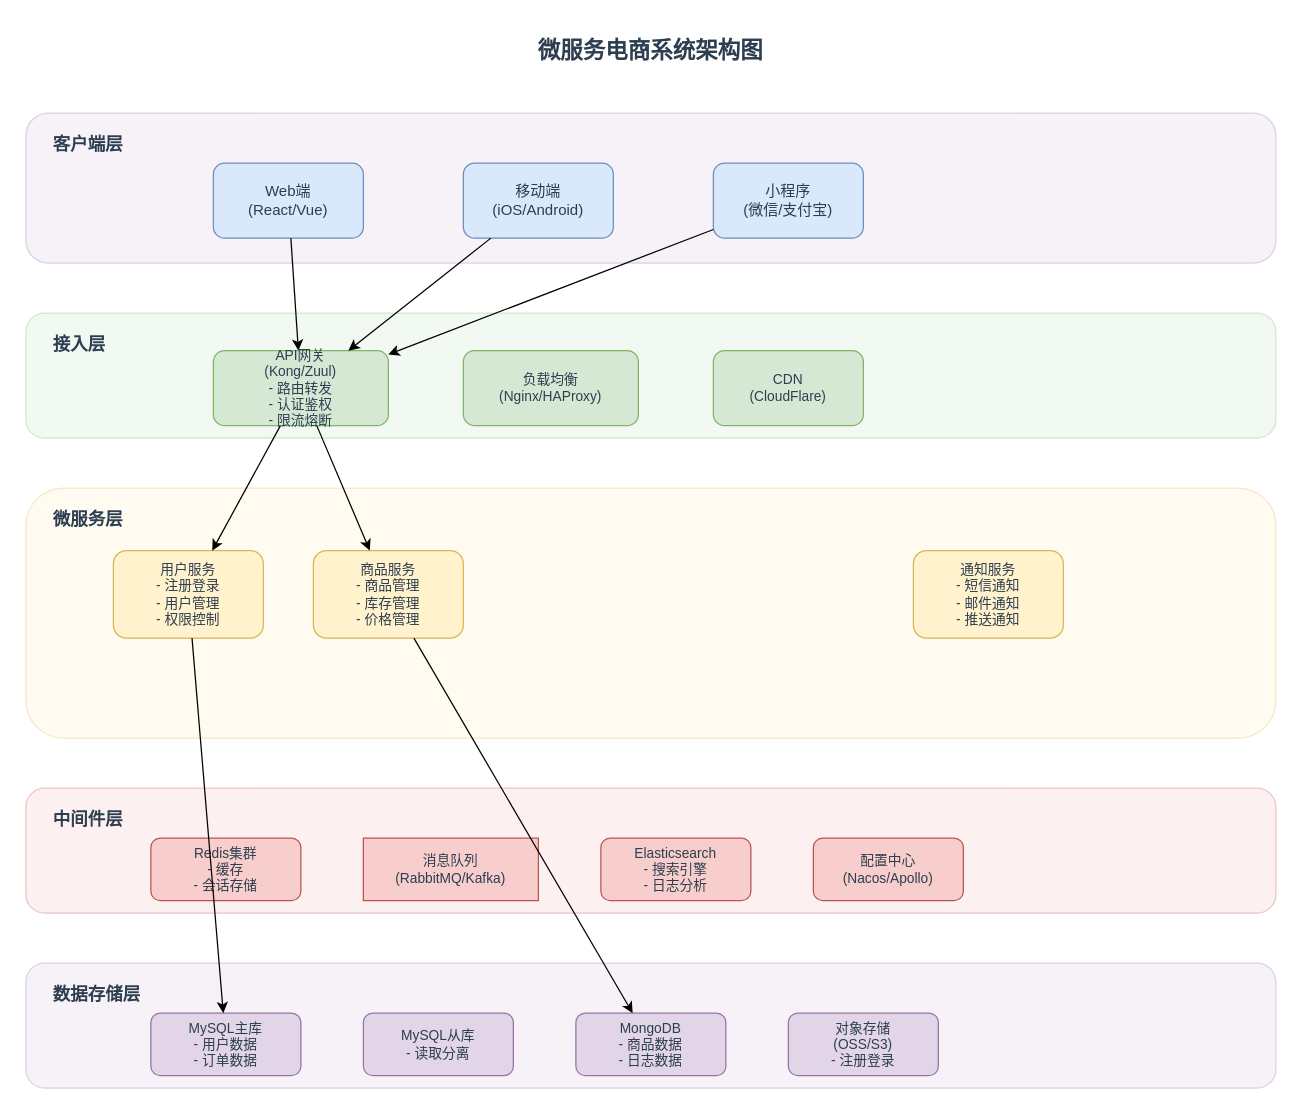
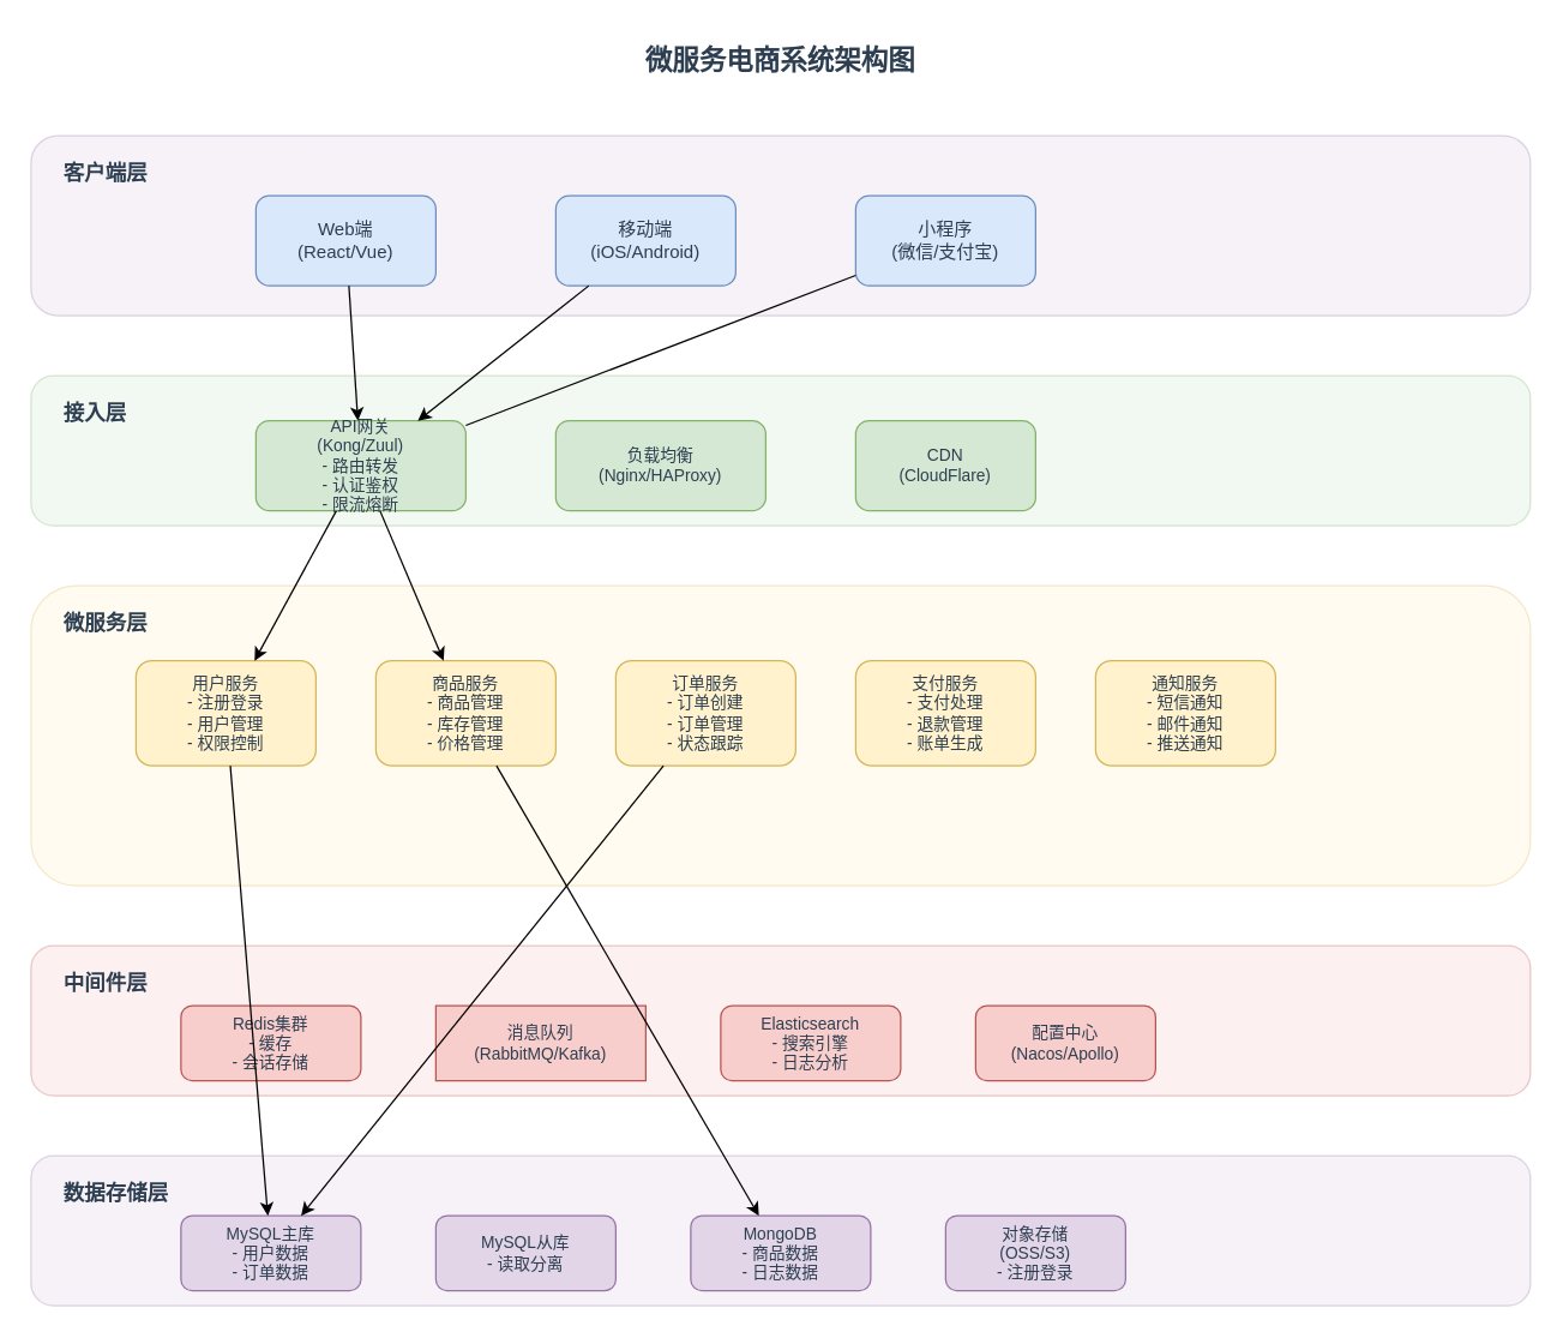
  <mxCell id="0" />
  <mxCell id="1" parent="0" />
  <mxCell id="2" value="微服务电商系统架构图" style="text;html=1;strokeColor=none;fillColor=none;align=center;verticalAlign=middle;whiteSpace=wrap;rounded=0;fontSize=18;fontStyle=1;fontColor=#2c3e50;" vertex="1" parent="1"><mxGeometry x="370" y="20" width="300" height="40" as="geometry" /></mxCell>
  <mxCell id="3" value="" style="rounded=1;whiteSpace=wrap;html=1;fillColor=#e1d5e7;strokeColor=#9673a6;opacity=30;" vertex="1" parent="1"><mxGeometry x="20" y="90" width="1000" height="120" as="geometry" /></mxCell>
  <mxCell id="4" value="客户端层" style="text;html=1;strokeColor=none;fillColor=none;align=left;verticalAlign=top;whiteSpace=wrap;rounded=0;fontSize=14;fontStyle=1;fontColor=#2c3e50;" vertex="1" parent="1"><mxGeometry x="40" y="100" width="100" height="30" as="geometry" /></mxCell>
  <mxCell id="5" value="Web端&lt;br/&gt;(React/Vue)" style="rounded=1;whiteSpace=wrap;html=1;fillColor=#dae8fc;strokeColor=#6c8ebf;fontSize=12;fontColor=#2c3e50;" vertex="1" parent="1"><mxGeometry x="170" y="130" width="120" height="60" as="geometry" /></mxCell>
  <mxCell id="6" value="移动端&lt;br/&gt;(iOS/Android)" style="rounded=1;whiteSpace=wrap;html=1;fillColor=#dae8fc;strokeColor=#6c8ebf;fontSize=12;fontColor=#2c3e50;" vertex="1" parent="1"><mxGeometry x="370" y="130" width="120" height="60" as="geometry" /></mxCell>
  <mxCell id="7" value="小程序&lt;br/&gt;(微信/支付宝)" style="rounded=1;whiteSpace=wrap;html=1;fillColor=#dae8fc;strokeColor=#6c8ebf;fontSize=12;fontColor=#2c3e50;" vertex="1" parent="1"><mxGeometry x="570" y="130" width="120" height="60" as="geometry" /></mxCell>
  <mxCell id="8" value="" style="rounded=1;whiteSpace=wrap;html=1;fillColor=#d5e8d4;strokeColor=#82b366;opacity=30;" vertex="1" parent="1"><mxGeometry x="20" y="250" width="1000" height="100" as="geometry" /></mxCell>
  <mxCell id="9" value="接入层" style="text;html=1;strokeColor=none;fillColor=none;align=left;verticalAlign=top;whiteSpace=wrap;rounded=0;fontSize=14;fontStyle=1;fontColor=#2c3e50;" vertex="1" parent="1"><mxGeometry x="40" y="260" width="100" height="30" as="geometry" /></mxCell>
  <mxCell id="10" value="API网关&lt;br/&gt;(Kong/Zuul)&lt;br/&gt;- 路由转发&lt;br/&gt;- 认证鉴权&lt;br/&gt;- 限流熔断" style="rounded=1;whiteSpace=wrap;html=1;fillColor=#d5e8d4;strokeColor=#82b366;fontSize=11;fontColor=#2c3e50;" vertex="1" parent="1"><mxGeometry x="170" y="280" width="140" height="60" as="geometry" /></mxCell>
  <mxCell id="11" value="负载均衡&lt;br/&gt;(Nginx/HAProxy)" style="rounded=1;whiteSpace=wrap;html=1;fillColor=#d5e8d4;strokeColor=#82b366;fontSize=11;fontColor=#2c3e50;" vertex="1" parent="1"><mxGeometry x="370" y="280" width="140" height="60" as="geometry" /></mxCell>
  <mxCell id="12" value="CDN&lt;br/&gt;(CloudFlare)" style="rounded=1;whiteSpace=wrap;html=1;fillColor=#d5e8d4;strokeColor=#82b366;fontSize=11;fontColor=#2c3e50;" vertex="1" parent="1"><mxGeometry x="570" y="280" width="120" height="60" as="geometry" /></mxCell>
  <mxCell id="13" value="" style="rounded=1;whiteSpace=wrap;html=1;fillColor=#fff2cc;strokeColor=#d6b656;opacity=30;" vertex="1" parent="1"><mxGeometry x="20" y="390" width="1000" height="200" as="geometry" /></mxCell>
  <mxCell id="14" value="微服务层" style="text;html=1;strokeColor=none;fillColor=none;align=left;verticalAlign=top;whiteSpace=wrap;rounded=0;fontSize=14;fontStyle=1;fontColor=#2c3e50;" vertex="1" parent="1"><mxGeometry x="40" y="400" width="100" height="30" as="geometry" /></mxCell>
  <mxCell id="15" value="用户服务&lt;br/&gt;- 注册登录&lt;br/&gt;- 用户管理&lt;br/&gt;- 权限控制" style="rounded=1;whiteSpace=wrap;html=1;fillColor=#fff2cc;strokeColor=#d6b656;fontSize=11;fontColor=#2c3e50;" vertex="1" parent="1"><mxGeometry x="90" y="440" width="120" height="70" as="geometry" /></mxCell>
  <mxCell id="16" value="商品服务&lt;br/&gt;- 商品管理&lt;br/&gt;- 库存管理&lt;br/&gt;- 价格管理" style="rounded=1;whiteSpace=wrap;html=1;fillColor=#fff2cc;strokeColor=#d6b656;fontSize=11;fontColor=#2c3e50;" vertex="1" parent="1"><mxGeometry x="250" y="440" width="120" height="70" as="geometry" /></mxCell>
+ <mxCell id="17" value="订单服务&lt;br/&gt;- 订单创建&lt;br/&gt;- 订单管理&lt;br/&gt;- 状态跟踪" style="rounded=1;whiteSpace=wrap;html=1;fillColor=#fff2cc;strokeColor=#d6b656;fontSize=11;fontColor=#2c3e50;" vertex="1" parent="1"><mxGeometry x="410" y="440" width="120" height="70" as="geometry" /></mxCell>
+ <mxCell id="18" value="支付服务&lt;br/&gt;- 支付处理&lt;br/&gt;- 退款管理&lt;br/&gt;- 账单生成" style="rounded=1;whiteSpace=wrap;html=1;fillColor=#fff2cc;strokeColor=#d6b656;fontSize=11;fontColor=#2c3e50;" vertex="1" parent="1"><mxGeometry x="570" y="440" width="120" height="70" as="geometry" /></mxCell>
  <mxCell id="19" value="通知服务&lt;br/&gt;- 短信通知&lt;br/&gt;- 邮件通知&lt;br/&gt;- 推送通知" style="rounded=1;whiteSpace=wrap;html=1;fillColor=#fff2cc;strokeColor=#d6b656;fontSize=11;fontColor=#2c3e50;" vertex="1" parent="1"><mxGeometry x="730" y="440" width="120" height="70" as="geometry" /></mxCell>
  <mxCell id="20" value="" style="rounded=1;whiteSpace=wrap;html=1;fillColor=#f8cecc;strokeColor=#b85450;opacity=30;" vertex="1" parent="1"><mxGeometry x="20" y="630" width="1000" height="100" as="geometry" /></mxCell>
  <mxCell id="21" value="中间件层" style="text;html=1;strokeColor=none;fillColor=none;align=left;verticalAlign=top;whiteSpace=wrap;rounded=0;fontSize=14;fontStyle=1;fontColor=#2c3e50;" vertex="1" parent="1"><mxGeometry x="40" y="640" width="100" height="30" as="geometry" /></mxCell>
  <mxCell id="22" value="Redis集群&lt;br/&gt;- 缓存&lt;br/&gt;- 会话存储" style="rounded=1;whiteSpace=wrap;html=1;fillColor=#f8cecc;strokeColor=#b85450;fontSize=11;fontColor=#2c3e50;" vertex="1" parent="1"><mxGeometry x="120" y="670" width="120" height="50" as="geometry" /></mxCell>
  <mxCell id="23" value="消息队列&lt;br/&gt;(RabbitMQ/Kafka)" style="whiteSpace=wrap;html=1;fillColor=#f8cecc;strokeColor=#b85450;fontSize=11;fontColor=#2c3e50;rounded=0;" vertex="1" parent="1"><mxGeometry x="290" y="670" width="140" height="50" as="geometry" /></mxCell>
  <mxCell id="24" value="Elasticsearch&lt;br/&gt;- 搜索引擎&lt;br/&gt;- 日志分析" style="rounded=1;whiteSpace=wrap;html=1;fillColor=#f8cecc;strokeColor=#b85450;fontSize=11;fontColor=#2c3e50;" vertex="1" parent="1"><mxGeometry x="480" y="670" width="120" height="50" as="geometry" /></mxCell>
  <mxCell id="25" value="配置中心&lt;br/&gt;(Nacos/Apollo)" style="rounded=1;whiteSpace=wrap;html=1;fillColor=#f8cecc;strokeColor=#b85450;fontSize=11;fontColor=#2c3e50;" vertex="1" parent="1"><mxGeometry x="650" y="670" width="120" height="50" as="geometry" /></mxCell>
  <mxCell id="26" value="" style="rounded=1;whiteSpace=wrap;html=1;fillColor=#e1d5e7;strokeColor=#9673a6;opacity=30;" vertex="1" parent="1"><mxGeometry x="20" y="770" width="1000" height="100" as="geometry" /></mxCell>
  <mxCell id="27" value="数据存储层" style="text;html=1;strokeColor=none;fillColor=none;align=left;verticalAlign=top;whiteSpace=wrap;rounded=0;fontSize=14;fontStyle=1;fontColor=#2c3e50;" vertex="1" parent="1"><mxGeometry x="40" y="780" width="100" height="30" as="geometry" /></mxCell>
  <mxCell id="28" value="MySQL主库&lt;br/&gt;- 用户数据&lt;br/&gt;- 订单数据" style="rounded=1;whiteSpace=wrap;html=1;fillColor=#e1d5e7;strokeColor=#9673a6;fontSize=11;fontColor=#2c3e50;" vertex="1" parent="1"><mxGeometry x="120" y="810" width="120" height="50" as="geometry" /></mxCell>
  <mxCell id="29" value="MySQL从库&lt;br/&gt;- 读取分离" style="rounded=1;whiteSpace=wrap;html=1;fillColor=#e1d5e7;strokeColor=#9673a6;fontSize=11;fontColor=#2c3e50;" vertex="1" parent="1"><mxGeometry x="290" y="810" width="120" height="50" as="geometry" /></mxCell>
  <mxCell id="30" value="MongoDB&lt;br/&gt;- 商品数据&lt;br/&gt;- 日志数据" style="rounded=1;whiteSpace=wrap;html=1;fillColor=#e1d5e7;strokeColor=#9673a6;fontSize=11;fontColor=#2c3e50;" vertex="1" parent="1"><mxGeometry x="460" y="810" width="120" height="50" as="geometry" /></mxCell>
  <mxCell id="31" value="对象存储&lt;br/&gt;(OSS/S3)&lt;br/&gt;- 注册登录" style="rounded=1;whiteSpace=wrap;html=1;fillColor=#e1d5e7;strokeColor=#9673a6;fontSize=11;fontColor=#2c3e50;" vertex="1" parent="1"><mxGeometry x="630" y="810" width="120" height="50" as="geometry" /></mxCell>
  <mxCell id="32" edge="1" parent="1" source="5" target="10"><mxGeometry relative="1" as="geometry" /></mxCell>
  <mxCell id="33" edge="1" parent="1" source="6" target="10"><mxGeometry relative="1" as="geometry" /></mxCell>
- <mxCell id="34" edge="1" parent="1" source="7" target="10"><mxGeometry relative="1" as="geometry" /></mxCell>
+ <mxCell id="34" edge="1" parent="1" source="7" target="10" style="endArrow=none;"><mxGeometry relative="1" as="geometry" /></mxCell>
  <mxCell id="35" edge="1" parent="1" source="10" target="15"><mxGeometry relative="1" as="geometry" /></mxCell>
  <mxCell id="36" edge="1" parent="1" source="10" target="16"><mxGeometry relative="1" as="geometry" /></mxCell>
  <mxCell id="37" edge="1" parent="1" source="15" target="28"><mxGeometry relative="1" as="geometry" /></mxCell>
+ <mxCell id="38" edge="1" parent="1" source="17" target="28"><mxGeometry relative="1" as="geometry" /></mxCell>
  <mxCell id="39" edge="1" parent="1" source="16" target="30"><mxGeometry relative="1" as="geometry" /></mxCell>
